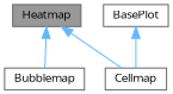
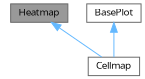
  digraph {
    fontname="Open Sans"
    node [color=gray40 fillcolor=white fontname="Open Sans" fontsize=10 shape=box style=filled]
    edge [color=steelblue1 dir=back fontname="Open Sans" fontsize=10 labelfontname=Helvetica labelfontsize=10 style=solid]
    n1 [fillcolor=grey60 fontcolor=black height=0.2 label=Heatmap width=0.4]
-   n2 [height=0.2 label=Bubblemap width=0.4]
    n3 [height=0.2 label=Cellmap width=0.4]
    n4 [height=0.2 label=BasePlot width=0.4]
-   n1 -> n2
    n1 -> n3
    n4 -> n3
  }
